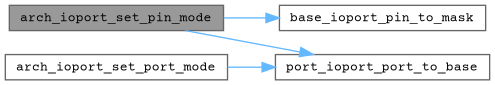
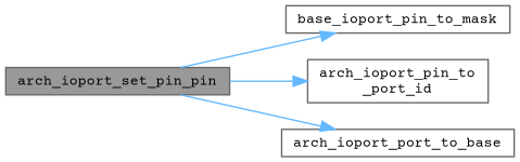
  digraph {
    fontname="Courier Prime"
    rankdir=LR
    node [color=grey40 fillcolor=white fontname="Courier Prime" fontsize=10 shape=box style=filled]
    edge [color=steelblue1 fontname="Courier Prime" fontsize=10 labelfontname=FreeSans labelfontsize=10 style=solid]
-   n1 [color=gray40 fillcolor=grey60 fontcolor=black height=0.2 label=arch_ioport_set_pin_mode width=0.4]
+   n1 [color=gray40 fillcolor=grey60 fontcolor=black height=0.2 label=arch_ioport_set_pin_pin width=0.4]
    n2 [height=0.2 label=base_ioport_pin_to_mask width=0.4]
-   n4 [height=0.2 label=port_ioport_port_to_base width=0.4]
-   n5 [height=0.2 label=arch_ioport_set_port_mode width=0.4]
+   n3 [height=0.2 label="arch_ioport_pin_to\l_port_id" width=0.4]
+   n4 [height=0.2 label=arch_ioport_port_to_base width=0.4]
    n1 -> n2
+   n1 -> n3
    n1 -> n4
-   n5 -> n4
  }
